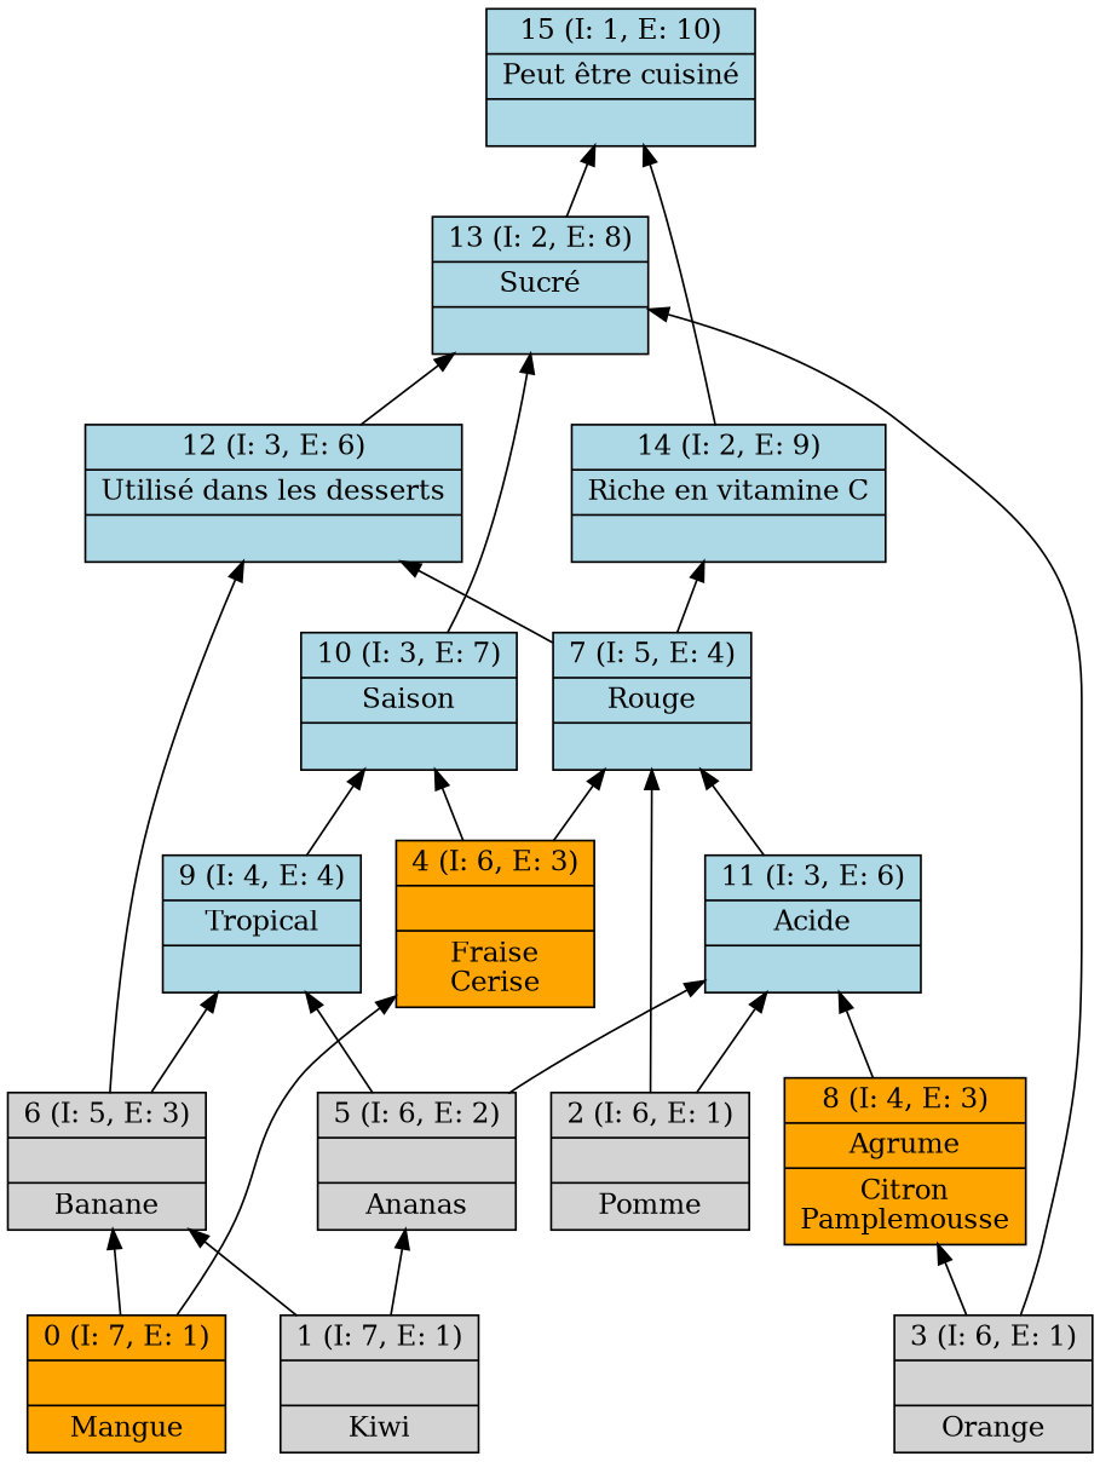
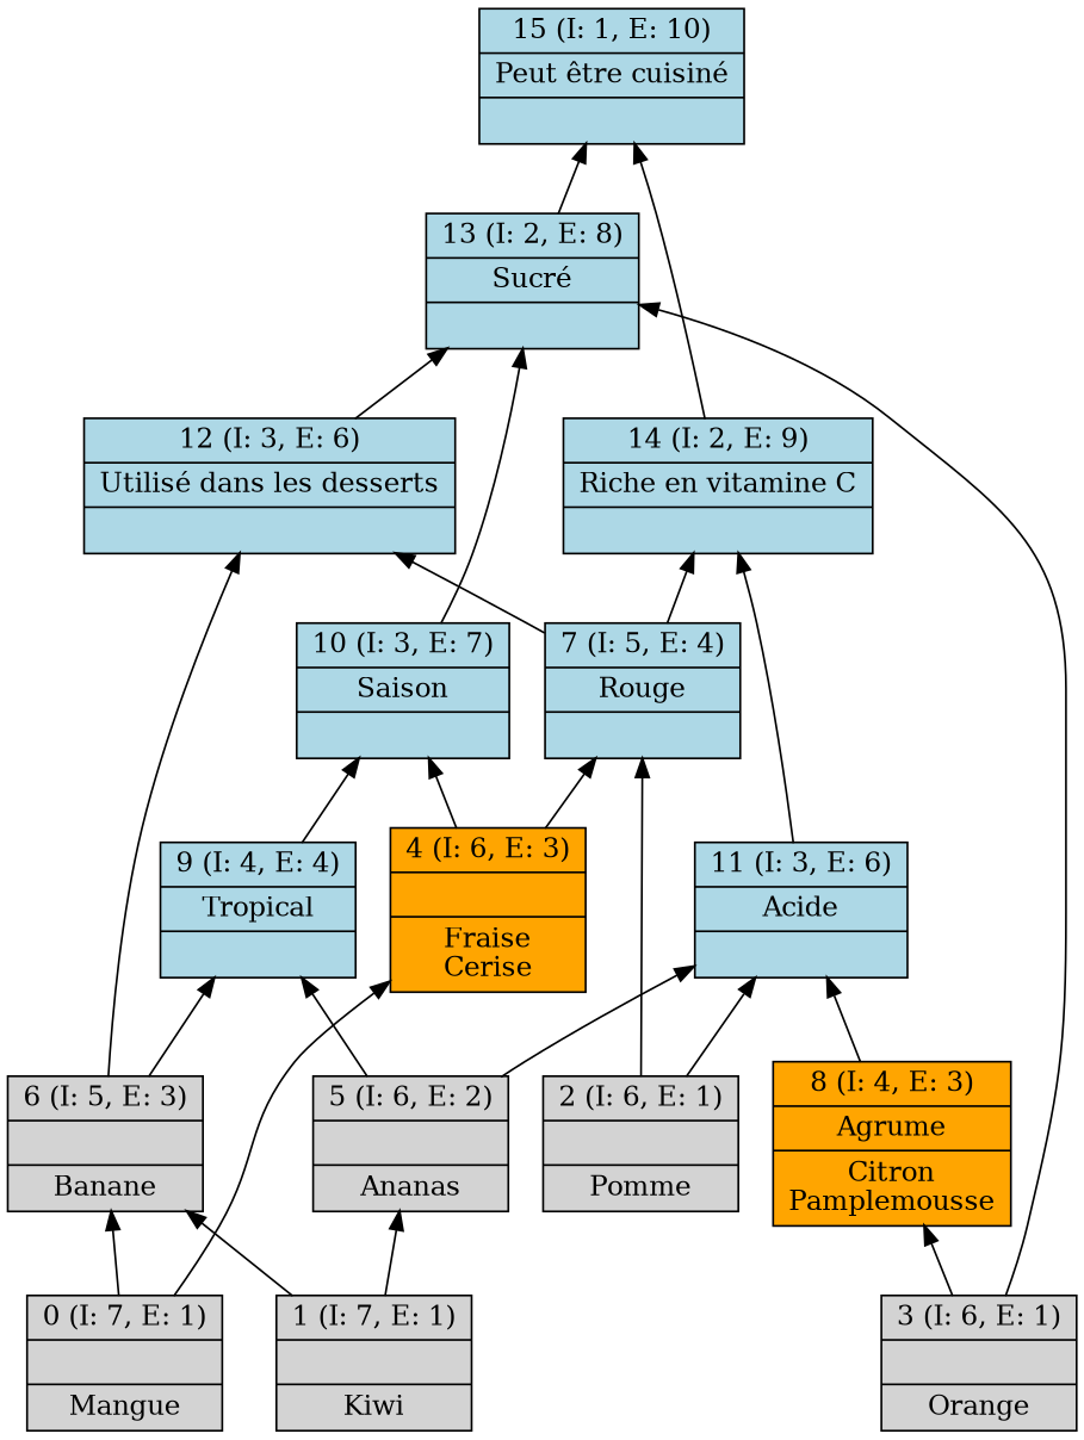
  digraph {
    rankdir=BT
    node [shape=record style=filled fillcolor=lightblue]
-   n1 [label="{0 (I: 7, E: 1)||Mangue\n}" fillcolor=orange]
+   n1 [label="{0 (I: 7, E: 1)||Mangue\n}" fillcolor=""]
    n2 [fillcolor=orange label="{4 (I: 6, E: 3)||Fraise\nCerise\n}"]
    n3 [label="{6 (I: 5, E: 3)||Banane\n}" fillcolor=""]
    n4 [label="{7 (I: 5, E: 4)|Rouge\n|}"]
    n5 [label="{10 (I: 3, E: 7)|Saison\n|}"]
    n6 [label="{9 (I: 4, E: 4)|Tropical\n|}"]
    n7 [label="{12 (I: 3, E: 6)|Utilisé dans les desserts\n|}"]
    n8 [label="{1 (I: 7, E: 1)||Kiwi\n}" fillcolor=""]
    n9 [label="{5 (I: 6, E: 2)||Ananas\n}" fillcolor=""]
    n10 [label="{11 (I: 3, E: 6)|Acide\n|}"]
    n11 [label="{2 (I: 6, E: 1)||Pomme\n}" fillcolor=""]
    n12 [label="{14 (I: 2, E: 9)|Riche en vitamine C\n|}"]
    n13 [label="{3 (I: 6, E: 1)||Orange\n}" fillcolor=""]
    n14 [fillcolor=orange label="{8 (I: 4, E: 3)|Agrume\n|Citron\nPamplemousse\n}"]
    n15 [label="{13 (I: 2, E: 8)|Sucré\n|}"]
    n16 [label="{15 (I: 1, E: 10)|Peut être cuisiné\n|}"]
    n1 -> n2
    n1 -> n3
    n2 -> n4
    n2 -> n5
    n3 -> n6
    n3 -> n7
    n4 -> n7
    n4 -> n12
    n5 -> n15
    n6 -> n5
    n7 -> n15
    n8 -> n3
    n8 -> n9
    n9 -> n6
    n9 -> n10
-   n10 -> n4
+   n10 -> n12
    n11 -> n4
    n11 -> n10
    n12 -> n16
    n13 -> n14
    n13 -> n15
    n14 -> n10
    n15 -> n16
  }
